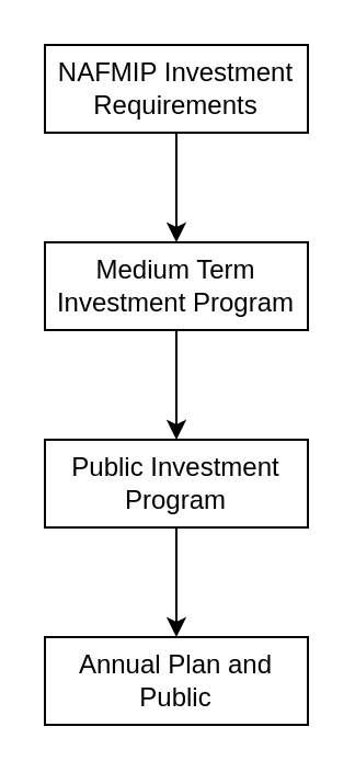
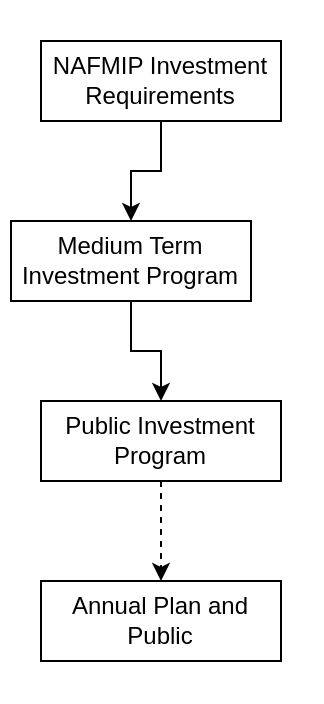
  <mxCell id="0" />
  <mxCell id="1" parent="0" />
  <mxCell id="2" value="" style="edgeStyle=orthogonalEdgeStyle;rounded=0;orthogonalLoop=1;jettySize=auto;html=1;" edge="1" parent="1" source="3" target="5"><mxGeometry relative="1" as="geometry" /></mxCell>
  <mxCell id="3" value="NAFMIP Investment Requirements" style="rounded=0;whiteSpace=wrap;html=1;" vertex="1" parent="1"><mxGeometry x="20" y="20" width="120" height="40" as="geometry" /></mxCell>
  <mxCell id="4" value="" style="edgeStyle=orthogonalEdgeStyle;rounded=0;orthogonalLoop=1;jettySize=auto;html=1;" edge="1" parent="1" source="5" target="7"><mxGeometry relative="1" as="geometry" /></mxCell>
- <mxCell id="5" value="Medium Term Investment Program" style="whiteSpace=wrap;html=1;rounded=0;" vertex="1" parent="1"><mxGeometry x="20" y="110" width="120" height="40" as="geometry" /></mxCell>
- <mxCell id="6" value="" style="edgeStyle=orthogonalEdgeStyle;rounded=0;orthogonalLoop=1;jettySize=auto;html=1;" edge="1" parent="1" source="7" target="8"><mxGeometry relative="1" as="geometry" /></mxCell>
+ <mxCell id="5" value="Medium Term Investment Program" style="whiteSpace=wrap;html=1;rounded=0;" vertex="1" parent="1"><mxGeometry x="5" y="110" width="120" height="40" as="geometry" /></mxCell>
+ <mxCell id="6" value="" style="edgeStyle=orthogonalEdgeStyle;rounded=0;orthogonalLoop=1;jettySize=auto;html=1;dashed=1;" edge="1" parent="1" source="7" target="8"><mxGeometry relative="1" as="geometry" /></mxCell>
  <mxCell id="7" value="Public Investment Program" style="whiteSpace=wrap;html=1;rounded=0;" vertex="1" parent="1"><mxGeometry x="20" y="200" width="120" height="40" as="geometry" /></mxCell>
  <mxCell id="8" value="Annual Plan and Public" style="whiteSpace=wrap;html=1;rounded=0;" vertex="1" parent="1"><mxGeometry x="20" y="290" width="120" height="40" as="geometry" /></mxCell>
